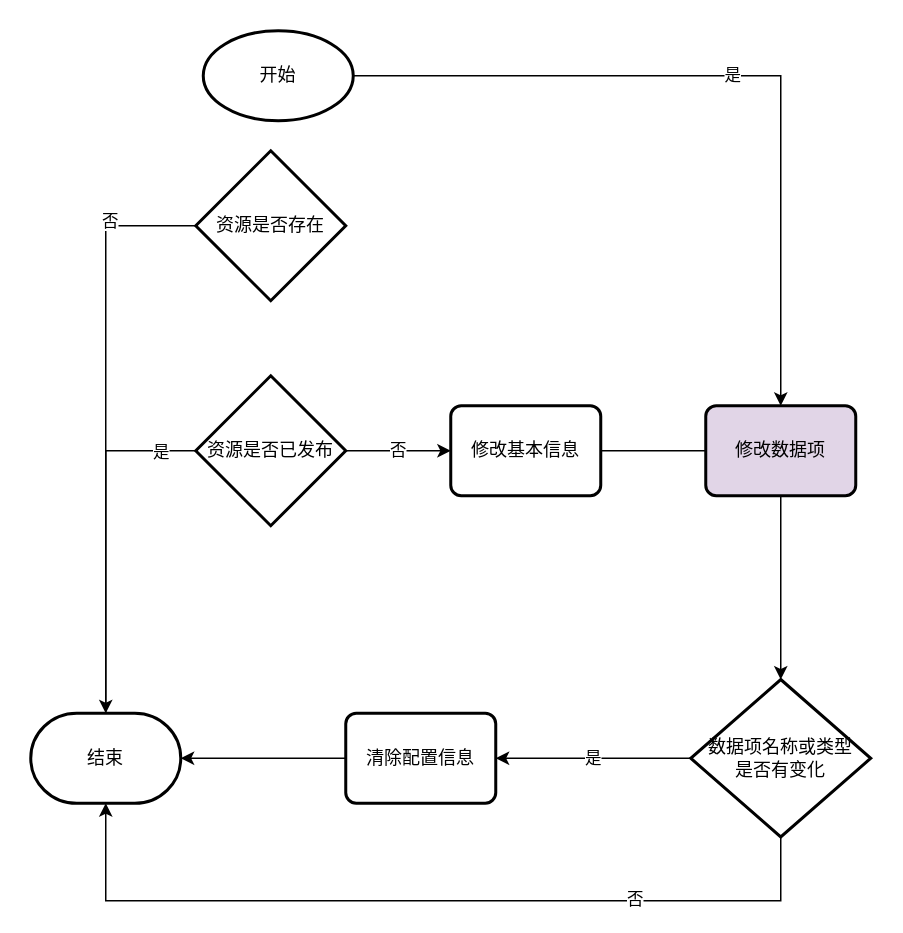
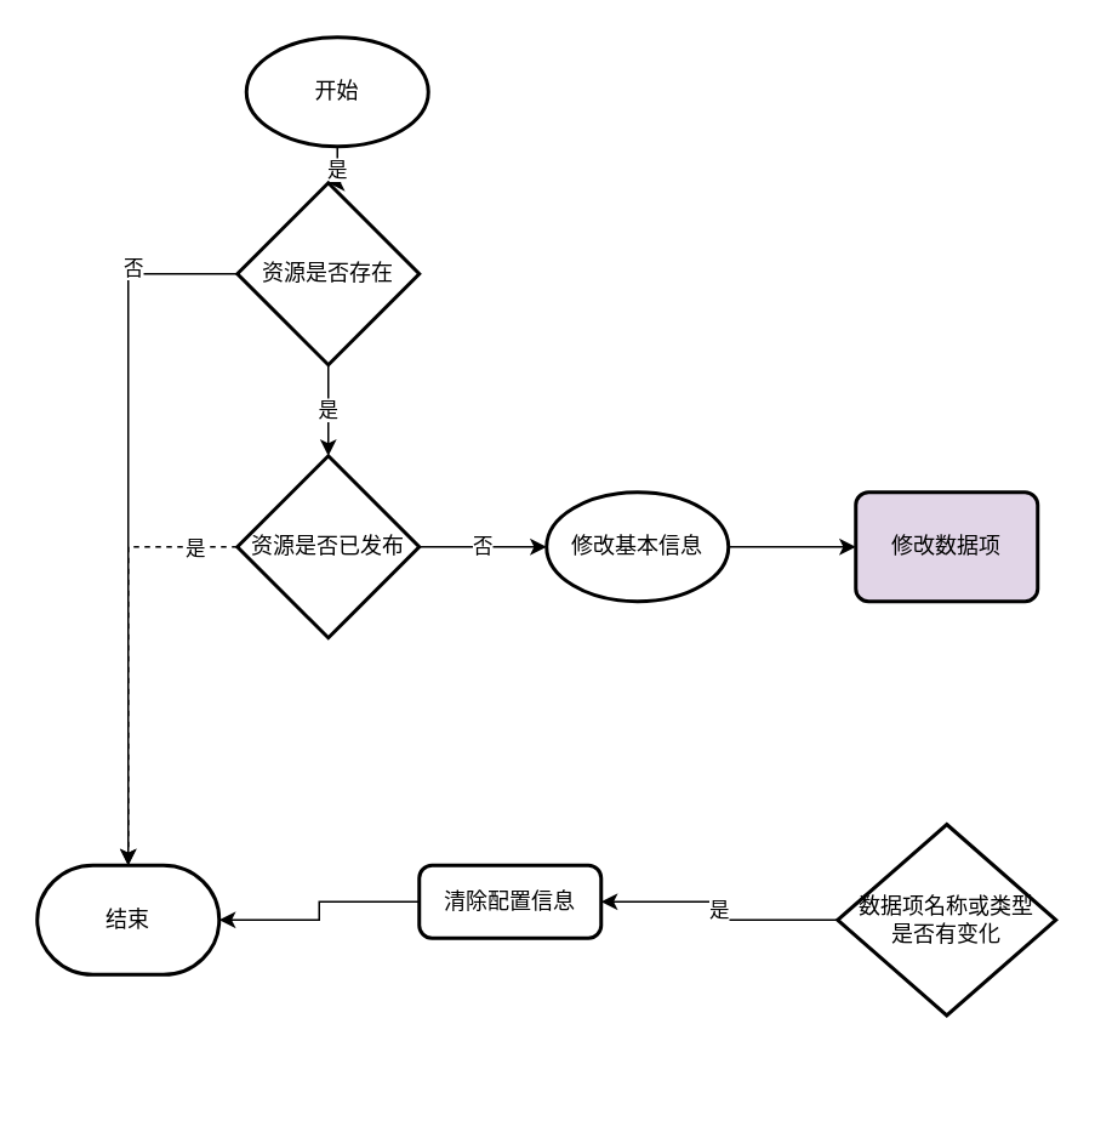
  <mxCell id="0" />
  <mxCell id="1" parent="0" />
- <mxCell id="2" style="edgeStyle=orthogonalEdgeStyle;rounded=0;orthogonalLoop=1;jettySize=auto;html=1;endArrow=none;" edge="1" parent="1" source="7" target="8"><mxGeometry relative="1" as="geometry" /></mxCell>
+ <mxCell id="2" style="edgeStyle=orthogonalEdgeStyle;rounded=0;orthogonalLoop=1;jettySize=auto;html=1;" edge="1" parent="1" source="7" target="8"><mxGeometry relative="1" as="geometry" /></mxCell>
  <mxCell id="3" value="否" style="edgeLabel;html=1;align=center;verticalAlign=middle;resizable=0;points=[];" vertex="1" connectable="0" parent="2"><mxGeometry x="-0.699" y="-4" relative="1" as="geometry"><mxPoint as="offset" /></mxGeometry></mxCell>
- <mxCell id="4" value="是" style="edgeStyle=orthogonalEdgeStyle;rounded=0;orthogonalLoop=1;jettySize=auto;html=1;" edge="1" parent="1" source="5" target="16"><mxGeometry relative="1" as="geometry" /></mxCell>
+ <mxCell id="4" value="是" style="edgeStyle=orthogonalEdgeStyle;rounded=0;orthogonalLoop=1;jettySize=auto;html=1;" edge="1" parent="1" source="5" target="7"><mxGeometry relative="1" as="geometry" /></mxCell>
  <mxCell id="5" value="开始" style="strokeWidth=2;html=1;shape=mxgraph.flowchart.start_1;whiteSpace=wrap;" vertex="1" parent="1"><mxGeometry x="135" y="20" width="100" height="60" as="geometry" /></mxCell>
+ <mxCell id="6" value="是" style="edgeStyle=orthogonalEdgeStyle;rounded=0;orthogonalLoop=1;jettySize=auto;html=1;" edge="1" parent="1" source="7" target="12"><mxGeometry relative="1" as="geometry" /></mxCell>
  <mxCell id="7" value="资源是否存在" style="strokeWidth=2;html=1;shape=mxgraph.flowchart.decision;whiteSpace=wrap;" vertex="1" parent="1"><mxGeometry x="130" y="100" width="100" height="100" as="geometry" /></mxCell>
  <mxCell id="8" value="结束" style="strokeWidth=2;html=1;shape=mxgraph.flowchart.terminator;whiteSpace=wrap;" vertex="1" parent="1"><mxGeometry x="20" y="475" width="100" height="60" as="geometry" /></mxCell>
- <mxCell id="9" style="edgeStyle=orthogonalEdgeStyle;rounded=0;orthogonalLoop=1;jettySize=auto;html=1;entryX=0.5;entryY=0;entryDx=0;entryDy=0;entryPerimeter=0;" edge="1" parent="1" source="12" target="8"><mxGeometry relative="1" as="geometry" /></mxCell>
+ <mxCell id="9" style="edgeStyle=orthogonalEdgeStyle;rounded=0;orthogonalLoop=1;jettySize=auto;html=1;entryX=0.5;entryY=0;entryDx=0;entryDy=0;entryPerimeter=0;dashed=1;" edge="1" parent="1" source="12" target="8"><mxGeometry relative="1" as="geometry" /></mxCell>
  <mxCell id="10" value="是" style="edgeLabel;html=1;align=center;verticalAlign=middle;resizable=0;points=[];" vertex="1" connectable="0" parent="9"><mxGeometry x="-0.794" relative="1" as="geometry"><mxPoint as="offset" /></mxGeometry></mxCell>
  <mxCell id="11" value="否" style="edgeStyle=orthogonalEdgeStyle;rounded=0;orthogonalLoop=1;jettySize=auto;html=1;" edge="1" parent="1" source="12" target="14"><mxGeometry relative="1" as="geometry" /></mxCell>
  <mxCell id="12" value="资源是否已发布" style="strokeWidth=2;html=1;shape=mxgraph.flowchart.decision;whiteSpace=wrap;" vertex="1" parent="1"><mxGeometry x="130" y="250" width="100" height="100" as="geometry" /></mxCell>
- <mxCell id="13" value="" style="edgeStyle=orthogonalEdgeStyle;rounded=0;orthogonalLoop=1;jettySize=auto;html=1;endArrow=none;" edge="1" parent="1" source="14" target="16"><mxGeometry relative="1" as="geometry" /></mxCell>
- <mxCell id="14" value="修改基本信息" style="rounded=1;whiteSpace=wrap;html=1;absoluteArcSize=1;arcSize=14;strokeWidth=2;" vertex="1" parent="1"><mxGeometry x="300" y="270" width="100" height="60" as="geometry" /></mxCell>
- <mxCell id="15" value="" style="edgeStyle=orthogonalEdgeStyle;rounded=0;orthogonalLoop=1;jettySize=auto;html=1;" edge="1" parent="1" source="16" target="20"><mxGeometry relative="1" as="geometry" /></mxCell>
+ <mxCell id="13" value="" style="edgeStyle=orthogonalEdgeStyle;rounded=0;orthogonalLoop=1;jettySize=auto;html=1;" edge="1" parent="1" source="14" target="16"><mxGeometry relative="1" as="geometry" /></mxCell>
+ <mxCell id="14" value="修改基本信息" style="ellipse;whiteSpace=wrap;html=1;absoluteArcSize=1;arcSize=14;strokeWidth=2;" vertex="1" parent="1"><mxGeometry x="300" y="270" width="100" height="60" as="geometry" /></mxCell>
  <mxCell id="16" value="修改数据项" style="rounded=1;whiteSpace=wrap;html=1;absoluteArcSize=1;arcSize=14;strokeWidth=2;fillColor=#e1d5e7;" vertex="1" parent="1"><mxGeometry x="470" y="270" width="100" height="60" as="geometry" /></mxCell>
  <mxCell id="17" value="是" style="edgeStyle=orthogonalEdgeStyle;rounded=0;orthogonalLoop=1;jettySize=auto;html=1;" edge="1" parent="1" source="20" target="22"><mxGeometry relative="1" as="geometry" /></mxCell>
- <mxCell id="18" style="edgeStyle=orthogonalEdgeStyle;rounded=0;orthogonalLoop=1;jettySize=auto;html=1;entryX=0.5;entryY=1;entryDx=0;entryDy=0;entryPerimeter=0;" edge="1" parent="1" source="20" target="8"><mxGeometry relative="1" as="geometry"><Array as="points"><mxPoint x="520" y="600" /><mxPoint x="70" y="600" /></Array></mxGeometry></mxCell>
- <mxCell id="19" value="否" style="edgeLabel;html=1;align=center;verticalAlign=middle;resizable=0;points=[];" vertex="1" connectable="0" parent="18"><mxGeometry x="-0.498" y="-2" relative="1" as="geometry"><mxPoint as="offset" /></mxGeometry></mxCell>
  <mxCell id="20" value="数据项名称或类型&lt;br&gt;是否有变化" style="strokeWidth=2;html=1;shape=mxgraph.flowchart.decision;whiteSpace=wrap;" vertex="1" parent="1"><mxGeometry x="460" y="452.5" width="120" height="105" as="geometry" /></mxCell>
  <mxCell id="21" style="edgeStyle=orthogonalEdgeStyle;rounded=0;orthogonalLoop=1;jettySize=auto;html=1;entryX=1;entryY=0.5;entryDx=0;entryDy=0;entryPerimeter=0;" edge="1" parent="1" source="22" target="8"><mxGeometry relative="1" as="geometry" /></mxCell>
- <mxCell id="22" value="清除配置信息" style="rounded=1;whiteSpace=wrap;html=1;absoluteArcSize=1;arcSize=14;strokeWidth=2;" vertex="1" parent="1"><mxGeometry x="230" y="475" width="100" height="60" as="geometry" /></mxCell>
+ <mxCell id="22" value="清除配置信息" style="rounded=1;whiteSpace=wrap;html=1;absoluteArcSize=1;arcSize=14;strokeWidth=2;" vertex="1" parent="1"><mxGeometry x="230" y="475" width="100" height="40" as="geometry" /></mxCell>
